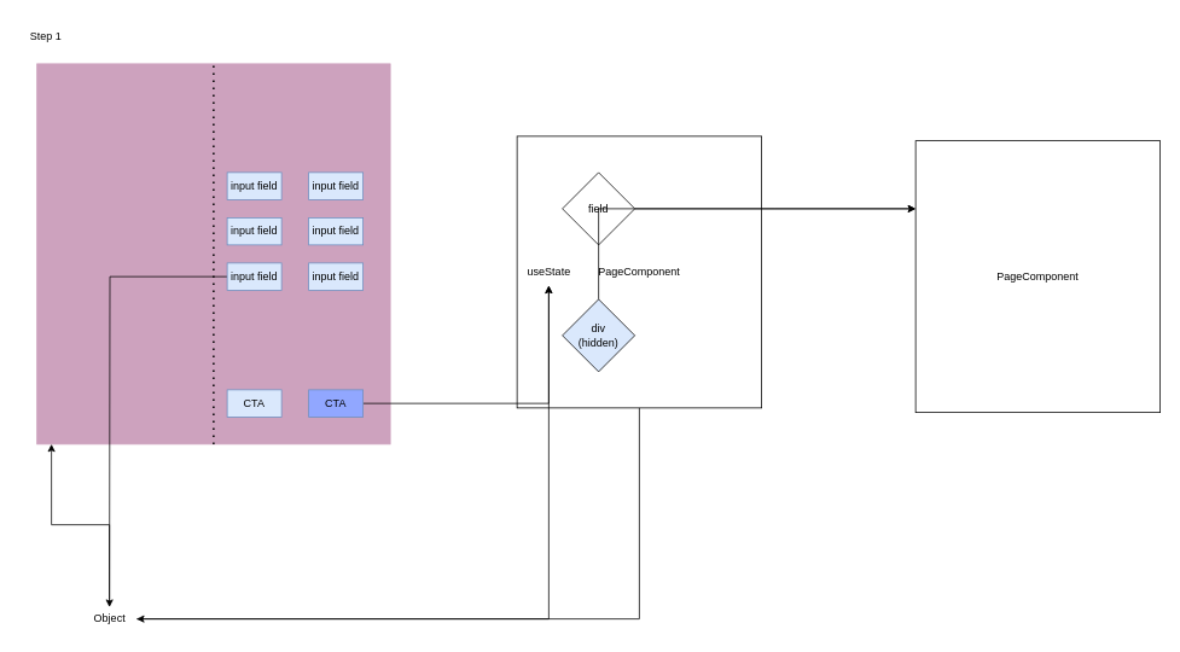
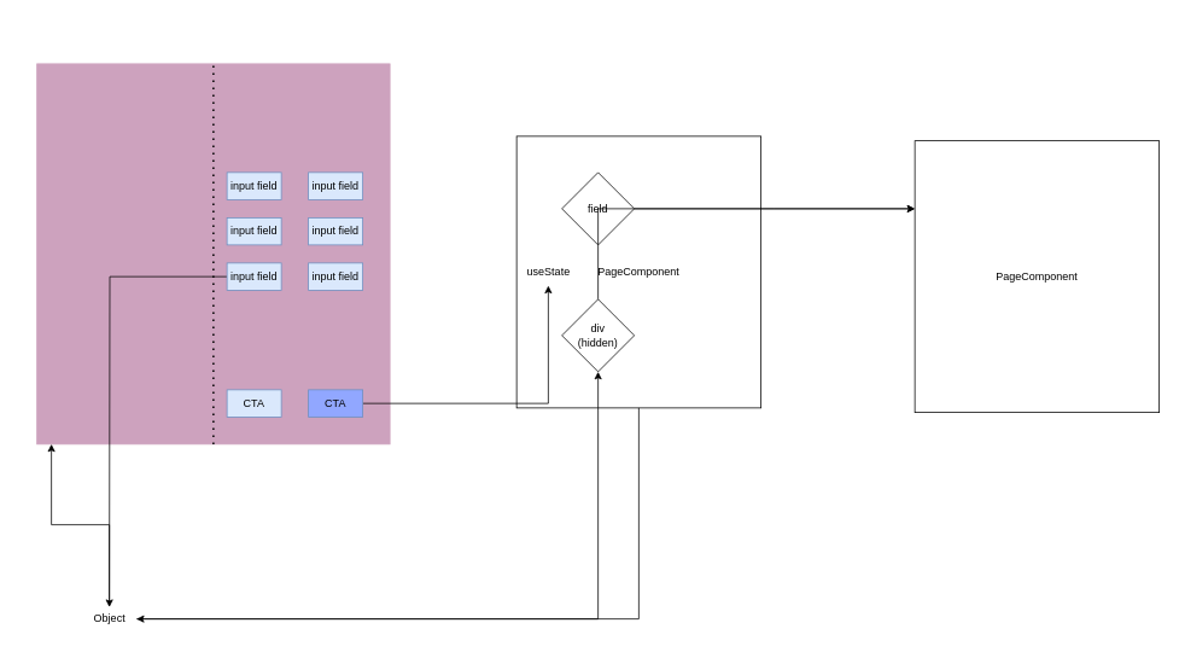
  <mxCell id="0" />
  <mxCell id="1" parent="0" />
  <mxCell id="2" value="" style="rounded=0;whiteSpace=wrap;html=1;fillColor=#CDA2BE;strokeColor=#CDA2BE;" vertex="1" parent="1"><mxGeometry x="40" y="70" width="390" height="420" as="geometry" /></mxCell>
  <mxCell id="3" value="" style="endArrow=none;dashed=1;html=1;dashPattern=1 3;strokeWidth=2;rounded=0;entryX=0.5;entryY=0;entryDx=0;entryDy=0;exitX=0.5;exitY=1;exitDx=0;exitDy=0;" edge="1" parent="1" source="2" target="2"><mxGeometry width="50" height="50" relative="1" as="geometry"><mxPoint x="290" y="530" as="sourcePoint" /><mxPoint x="340" y="480" as="targetPoint" /></mxGeometry></mxCell>
  <mxCell id="4" value="input field" style="text;html=1;strokeColor=#6c8ebf;fillColor=#dae8fc;align=center;verticalAlign=middle;whiteSpace=wrap;rounded=0;" vertex="1" parent="1"><mxGeometry x="250" y="190" width="60" height="30" as="geometry" /></mxCell>
  <mxCell id="5" value="input field" style="text;html=1;strokeColor=#6c8ebf;fillColor=#dae8fc;align=center;verticalAlign=middle;whiteSpace=wrap;rounded=0;" vertex="1" parent="1"><mxGeometry x="340" y="190" width="60" height="30" as="geometry" /></mxCell>
  <mxCell id="6" value="input field" style="text;html=1;strokeColor=#6c8ebf;fillColor=#dae8fc;align=center;verticalAlign=middle;whiteSpace=wrap;rounded=0;" vertex="1" parent="1"><mxGeometry x="250" y="240" width="60" height="30" as="geometry" /></mxCell>
  <mxCell id="7" value="input field" style="text;html=1;strokeColor=#6c8ebf;fillColor=#dae8fc;align=center;verticalAlign=middle;whiteSpace=wrap;rounded=0;" vertex="1" parent="1"><mxGeometry x="340" y="240" width="60" height="30" as="geometry" /></mxCell>
  <mxCell id="8" style="edgeStyle=orthogonalEdgeStyle;rounded=0;orthogonalLoop=1;jettySize=auto;html=1;" edge="1" parent="1" source="9"><mxGeometry relative="1" as="geometry"><mxPoint x="120" y="670" as="targetPoint" /></mxGeometry></mxCell>
  <mxCell id="9" value="input field" style="text;html=1;strokeColor=#6c8ebf;fillColor=#dae8fc;align=center;verticalAlign=middle;whiteSpace=wrap;rounded=0;" vertex="1" parent="1"><mxGeometry x="250" y="290" width="60" height="30" as="geometry" /></mxCell>
  <mxCell id="10" value="input field" style="text;html=1;strokeColor=#6c8ebf;fillColor=#dae8fc;align=center;verticalAlign=middle;whiteSpace=wrap;rounded=0;" vertex="1" parent="1"><mxGeometry x="340" y="290" width="60" height="30" as="geometry" /></mxCell>
  <mxCell id="11" style="edgeStyle=orthogonalEdgeStyle;rounded=0;orthogonalLoop=1;jettySize=auto;html=1;" edge="1" parent="1" source="12" target="18"><mxGeometry relative="1" as="geometry" /></mxCell>
  <mxCell id="12" value="CTA" style="text;html=1;strokeColor=#6c8ebf;fillColor=#91A7FF;align=center;verticalAlign=middle;whiteSpace=wrap;rounded=0;" vertex="1" parent="1"><mxGeometry x="340" y="430" width="60" height="30" as="geometry" /></mxCell>
  <mxCell id="13" value="CTA" style="text;html=1;strokeColor=#6c8ebf;fillColor=#dae8fc;align=center;verticalAlign=middle;whiteSpace=wrap;rounded=0;fontStyle=0" vertex="1" parent="1"><mxGeometry x="250" y="430" width="60" height="30" as="geometry" /></mxCell>
  <mxCell id="14" value="PageComponent" style="rounded=0;whiteSpace=wrap;html=1;fillColor=none;" vertex="1" parent="1"><mxGeometry x="570" y="150" width="270" height="300" as="geometry" /></mxCell>
- <mxCell id="15" value="" style="edgeStyle=orthogonalEdgeStyle;rounded=0;orthogonalLoop=1;jettySize=auto;html=1;" edge="1" parent="1" source="17" target="18"><mxGeometry relative="1" as="geometry" /></mxCell>
+ <mxCell id="15" value="" style="edgeStyle=orthogonalEdgeStyle;rounded=0;orthogonalLoop=1;jettySize=auto;html=1;" edge="1" parent="1" source="17" target="23"><mxGeometry relative="1" as="geometry" /></mxCell>
  <mxCell id="16" style="edgeStyle=orthogonalEdgeStyle;rounded=0;orthogonalLoop=1;jettySize=auto;html=1;entryX=0.5;entryY=1;entryDx=0;entryDy=0;endArrow=none;endFill=0;startArrow=classic;startFill=1;" edge="1" parent="1" source="17" target="14"><mxGeometry relative="1" as="geometry" /></mxCell>
  <mxCell id="17" value="Object" style="text;html=1;align=center;verticalAlign=middle;resizable=0;points=[];autosize=1;strokeColor=none;fillColor=none;" vertex="1" parent="1"><mxGeometry x="90" y="668" width="60" height="30" as="geometry" /></mxCell>
  <mxCell id="18" value="useState" style="text;html=1;align=center;verticalAlign=middle;resizable=0;points=[];autosize=1;strokeColor=none;fillColor=none;" vertex="1" parent="1"><mxGeometry x="570" y="285" width="70" height="30" as="geometry" /></mxCell>
- <mxCell id="19" value="Step 1" style="text;html=1;strokeColor=none;fillColor=none;align=center;verticalAlign=middle;whiteSpace=wrap;rounded=0;" vertex="1" parent="1"><mxGeometry x="20" y="20" width="60" height="40" as="geometry" /></mxCell>
  <mxCell id="20" style="edgeStyle=orthogonalEdgeStyle;rounded=0;orthogonalLoop=1;jettySize=auto;html=1;" edge="1" parent="1" source="21"><mxGeometry relative="1" as="geometry"><mxPoint x="1010" y="230" as="targetPoint" /></mxGeometry></mxCell>
  <mxCell id="21" value="field" style="rhombus;whiteSpace=wrap;html=1;" vertex="1" parent="1"><mxGeometry x="620" y="190" width="80" height="80" as="geometry" /></mxCell>
  <mxCell id="22" style="edgeStyle=orthogonalEdgeStyle;rounded=0;orthogonalLoop=1;jettySize=auto;html=1;" edge="1" parent="1" source="23"><mxGeometry relative="1" as="geometry"><mxPoint x="1010" y="230" as="targetPoint" /><Array as="points"><mxPoint x="660" y="230" /></Array></mxGeometry></mxCell>
- <mxCell id="23" value="div&lt;br&gt;(hidden)" style="rhombus;whiteSpace=wrap;html=1;fillColor=#dae8fc;" vertex="1" parent="1"><mxGeometry x="620" y="330" width="80" height="80" as="geometry" /></mxCell>
+ <mxCell id="23" value="div&lt;br&gt;(hidden)" style="rhombus;whiteSpace=wrap;html=1;" vertex="1" parent="1"><mxGeometry x="620" y="330" width="80" height="80" as="geometry" /></mxCell>
  <mxCell id="24" style="edgeStyle=orthogonalEdgeStyle;rounded=0;orthogonalLoop=1;jettySize=auto;html=1;entryX=0.041;entryY=1;entryDx=0;entryDy=0;entryPerimeter=0;" edge="1" parent="1" source="17" target="2"><mxGeometry relative="1" as="geometry" /></mxCell>
  <mxCell id="25" value="PageComponent" style="rounded=0;whiteSpace=wrap;html=1;fillColor=none;" vertex="1" parent="1"><mxGeometry x="1010" y="155" width="270" height="300" as="geometry" /></mxCell>
